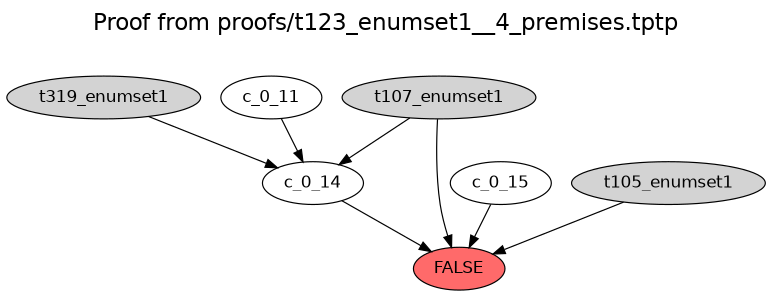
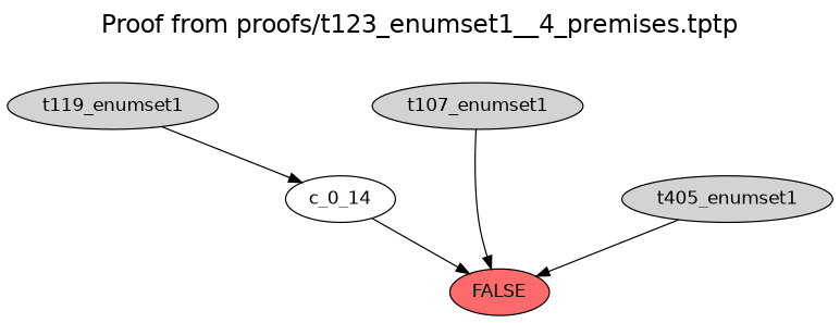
  digraph {
    fontname=helvetica
    fontsize=19
    label="Proof from proofs/t123_enumset1__4_premises.tptp"
    labelloc=t
    node [fontname=helvetica style=filled]
    edge [fontname=helvetica]
    FALSE [fillcolor=indianred1]
    c_0_14 [style=""]
-   t119_enumset1 [label=t319_enumset1]
-   c_0_11 [style=""]
+   t119_enumset1
    t107_enumset1
-   c_0_15 [style=""]
-   t105_enumset1
+   t105_enumset1 [label=t405_enumset1]
    c_0_14 -> FALSE
    t119_enumset1 -> c_0_14
-   c_0_11 -> c_0_14
    t107_enumset1 -> FALSE
-   t107_enumset1 -> c_0_14
-   c_0_15 -> FALSE
    t105_enumset1 -> FALSE
  }
